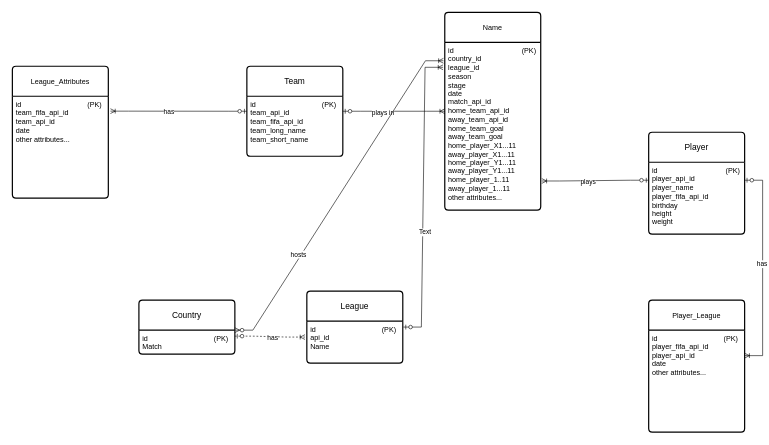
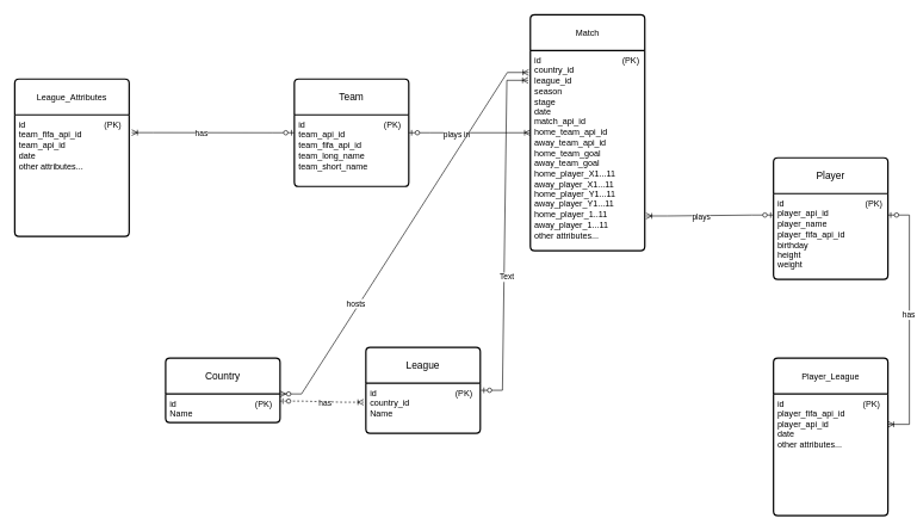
  <mxCell id="0" />
  <mxCell id="1" parent="0" />
  <mxCell id="2" value="Country" style="swimlane;childLayout=stackLayout;horizontal=1;startSize=50;horizontalStack=0;rounded=1;fontSize=14;fontStyle=0;strokeWidth=2;resizeParent=0;resizeLast=1;shadow=0;dashed=0;align=center;arcSize=4;whiteSpace=wrap;html=1;" vertex="1" parent="1"><mxGeometry x="231" y="500" width="160" height="90" as="geometry" /></mxCell>
- <mxCell id="3" value="id&amp;nbsp; &amp;nbsp; &amp;nbsp; &amp;nbsp; &amp;nbsp; &amp;nbsp; &amp;nbsp; &amp;nbsp; &amp;nbsp; &amp;nbsp; &amp;nbsp; &amp;nbsp; &amp;nbsp; &amp;nbsp; &amp;nbsp; &amp;nbsp; &amp;nbsp;(PK)&lt;div&gt;Match&lt;/div&gt;&lt;div&gt;&lt;br&gt;&lt;/div&gt;" style="align=left;strokeColor=none;fillColor=none;spacingLeft=4;fontSize=12;verticalAlign=top;resizable=0;rotatable=0;part=1;html=1;" vertex="1" parent="2"><mxGeometry y="50" width="160" height="40" as="geometry" /></mxCell>
+ <mxCell id="3" value="id&amp;nbsp; &amp;nbsp; &amp;nbsp; &amp;nbsp; &amp;nbsp; &amp;nbsp; &amp;nbsp; &amp;nbsp; &amp;nbsp; &amp;nbsp; &amp;nbsp; &amp;nbsp; &amp;nbsp; &amp;nbsp; &amp;nbsp; &amp;nbsp; &amp;nbsp;(PK)&lt;div&gt;Name&lt;/div&gt;&lt;div&gt;&lt;br&gt;&lt;/div&gt;" style="align=left;strokeColor=none;fillColor=none;spacingLeft=4;fontSize=12;verticalAlign=top;resizable=0;rotatable=0;part=1;html=1;" vertex="1" parent="2"><mxGeometry y="50" width="160" height="40" as="geometry" /></mxCell>
  <mxCell id="4" value="League" style="swimlane;childLayout=stackLayout;horizontal=1;startSize=50;horizontalStack=0;rounded=1;fontSize=14;fontStyle=0;strokeWidth=2;resizeParent=0;resizeLast=1;shadow=0;dashed=0;align=center;arcSize=4;whiteSpace=wrap;html=1;" vertex="1" parent="1"><mxGeometry x="511" y="485" width="160" height="120" as="geometry" /></mxCell>
- <mxCell id="5" value="id&amp;nbsp; &amp;nbsp; &amp;nbsp; &amp;nbsp; &amp;nbsp; &amp;nbsp; &amp;nbsp; &amp;nbsp; &amp;nbsp; &amp;nbsp; &amp;nbsp; &amp;nbsp; &amp;nbsp; &amp;nbsp; &amp;nbsp; &amp;nbsp; &amp;nbsp;(PK)&lt;div&gt;api_id&lt;br&gt;Name&lt;/div&gt;" style="align=left;strokeColor=none;fillColor=none;spacingLeft=4;fontSize=12;verticalAlign=top;resizable=0;rotatable=0;part=1;html=1;" vertex="1" parent="4"><mxGeometry y="50" width="160" height="70" as="geometry" /></mxCell>
+ <mxCell id="5" value="id&amp;nbsp; &amp;nbsp; &amp;nbsp; &amp;nbsp; &amp;nbsp; &amp;nbsp; &amp;nbsp; &amp;nbsp; &amp;nbsp; &amp;nbsp; &amp;nbsp; &amp;nbsp; &amp;nbsp; &amp;nbsp; &amp;nbsp; &amp;nbsp; &amp;nbsp;(PK)&lt;div&gt;country_id&lt;br&gt;Name&lt;/div&gt;" style="align=left;strokeColor=none;fillColor=none;spacingLeft=4;fontSize=12;verticalAlign=top;resizable=0;rotatable=0;part=1;html=1;" vertex="1" parent="4"><mxGeometry y="50" width="160" height="70" as="geometry" /></mxCell>
  <mxCell id="6" value="Team" style="swimlane;childLayout=stackLayout;horizontal=1;startSize=50;horizontalStack=0;rounded=1;fontSize=14;fontStyle=0;strokeWidth=2;resizeParent=0;resizeLast=1;shadow=0;dashed=0;align=center;arcSize=4;whiteSpace=wrap;html=1;" vertex="1" parent="1"><mxGeometry x="411" y="110" width="160" height="150" as="geometry" /></mxCell>
  <mxCell id="7" value="&lt;div&gt;&lt;span style=&quot;background-color: transparent; color: light-dark(rgb(0, 0, 0), rgb(255, 255, 255));&quot;&gt;id&lt;/span&gt;&lt;span style=&quot;background-color: transparent; color: light-dark(rgb(0, 0, 0), rgb(255, 255, 255));&quot;&gt;&amp;nbsp; &amp;nbsp; &amp;nbsp; &amp;nbsp; &amp;nbsp; &amp;nbsp; &amp;nbsp; &amp;nbsp; &amp;nbsp; &amp;nbsp; &amp;nbsp; &amp;nbsp; &amp;nbsp; &amp;nbsp; &amp;nbsp; &amp;nbsp; &amp;nbsp;(PK)&lt;/span&gt;&lt;/div&gt;&lt;div&gt;&lt;span style=&quot;background-color: transparent; color: light-dark(rgb(0, 0, 0), rgb(255, 255, 255));&quot;&gt;team_api_id&lt;/span&gt;&lt;/div&gt;&lt;div&gt;team_fifa_api_id&lt;/div&gt;&lt;div&gt;team_long_name&lt;/div&gt;&lt;div&gt;&lt;span style=&quot;background-color: transparent; color: light-dark(rgb(0, 0, 0), rgb(255, 255, 255));&quot;&gt;team_short_name&lt;/span&gt;&lt;/div&gt;" style="align=left;strokeColor=none;fillColor=none;spacingLeft=4;fontSize=12;verticalAlign=top;resizable=0;rotatable=0;part=1;html=1;" vertex="1" parent="6"><mxGeometry y="50" width="160" height="100" as="geometry" /></mxCell>
  <mxCell id="8" style="edgeStyle=orthogonalEdgeStyle;rounded=0;orthogonalLoop=1;jettySize=auto;html=1;exitX=0.5;exitY=1;exitDx=0;exitDy=0;" edge="1" parent="6" source="7" target="7"><mxGeometry relative="1" as="geometry" /></mxCell>
  <mxCell id="9" value="Player" style="swimlane;childLayout=stackLayout;horizontal=1;startSize=50;horizontalStack=0;rounded=1;fontSize=14;fontStyle=0;strokeWidth=2;resizeParent=0;resizeLast=1;shadow=0;dashed=0;align=center;arcSize=4;whiteSpace=wrap;html=1;" vertex="1" parent="1"><mxGeometry x="1081" y="220" width="160" height="170" as="geometry" /></mxCell>
  <mxCell id="10" value="" style="edgeStyle=entityRelationEdgeStyle;fontSize=12;html=1;endArrow=ERoneToMany;startArrow=ERzeroToOne;rounded=0;strokeColor=default;align=center;verticalAlign=middle;fontFamily=Helvetica;fontColor=default;labelBackgroundColor=default;exitX=1;exitY=0.5;exitDx=0;exitDy=0;entryX=1;entryY=0.25;entryDx=0;entryDy=0;" edge="1" parent="9" target="22"><mxGeometry width="100" height="100" relative="1" as="geometry"><mxPoint x="160" y="80" as="sourcePoint" /><mxPoint x="70" y="310" as="targetPoint" /><Array as="points"><mxPoint x="180" y="270" /><mxPoint x="180" y="270" /><mxPoint x="90" y="310" /></Array></mxGeometry></mxCell>
  <mxCell id="11" value="has" style="edgeLabel;html=1;align=center;verticalAlign=middle;resizable=0;points=[];fontFamily=Helvetica;fontSize=11;fontColor=default;labelBackgroundColor=default;" vertex="1" connectable="0" parent="10"><mxGeometry x="-0.041" y="-2" relative="1" as="geometry"><mxPoint as="offset" /></mxGeometry></mxCell>
  <mxCell id="12" value="&lt;div&gt;&lt;div&gt;&lt;span style=&quot;background-color: transparent; color: light-dark(rgb(0, 0, 0), rgb(255, 255, 255));&quot;&gt;id&amp;nbsp;&lt;/span&gt;&lt;span style=&quot;background-color: transparent; color: light-dark(rgb(0, 0, 0), rgb(255, 255, 255));&quot;&gt;&amp;nbsp; &amp;nbsp; &amp;nbsp; &amp;nbsp; &amp;nbsp; &amp;nbsp; &amp;nbsp; &amp;nbsp; &amp;nbsp; &amp;nbsp; &amp;nbsp; &amp;nbsp; &amp;nbsp; &amp;nbsp; &amp;nbsp; &amp;nbsp; &amp;nbsp;(PK)&lt;/span&gt;&lt;/div&gt;&lt;div&gt;player_api_id&lt;/div&gt;&lt;div&gt;player_name&lt;/div&gt;&lt;div&gt;player_fifa_api_id&lt;/div&gt;&lt;div&gt;birthday&lt;/div&gt;&lt;div&gt;height&lt;/div&gt;&lt;div&gt;weight&lt;/div&gt;&lt;/div&gt;" style="align=left;strokeColor=none;fillColor=none;spacingLeft=4;fontSize=12;verticalAlign=top;resizable=0;rotatable=0;part=1;html=1;" vertex="1" parent="9"><mxGeometry y="50" width="160" height="120" as="geometry" /></mxCell>
  <mxCell id="13" style="edgeStyle=orthogonalEdgeStyle;rounded=0;orthogonalLoop=1;jettySize=auto;html=1;exitX=0.5;exitY=1;exitDx=0;exitDy=0;" edge="1" parent="9" source="12" target="12"><mxGeometry relative="1" as="geometry" /></mxCell>
- <mxCell id="14" value="&lt;span style=&quot;font-size: 12px; text-align: left; text-wrap-mode: nowrap;&quot;&gt;Name&lt;/span&gt;" style="swimlane;childLayout=stackLayout;horizontal=1;startSize=50;horizontalStack=0;rounded=1;fontSize=14;fontStyle=0;strokeWidth=2;resizeParent=0;resizeLast=1;shadow=0;dashed=0;align=center;arcSize=4;whiteSpace=wrap;html=1;" vertex="1" parent="1"><mxGeometry x="741" y="20" width="160" height="330" as="geometry" /></mxCell>
+ <mxCell id="14" value="&lt;span style=&quot;font-size: 12px; text-align: left; text-wrap-mode: nowrap;&quot;&gt;Match&lt;/span&gt;" style="swimlane;childLayout=stackLayout;horizontal=1;startSize=50;horizontalStack=0;rounded=1;fontSize=14;fontStyle=0;strokeWidth=2;resizeParent=0;resizeLast=1;shadow=0;dashed=0;align=center;arcSize=4;whiteSpace=wrap;html=1;" vertex="1" parent="1"><mxGeometry x="741" y="20" width="160" height="330" as="geometry" /></mxCell>
  <mxCell id="15" value="&lt;div&gt;&lt;div&gt;&lt;div&gt;&lt;span style=&quot;background-color: transparent; color: light-dark(rgb(0, 0, 0), rgb(255, 255, 255));&quot;&gt;id&amp;nbsp;&lt;/span&gt;&lt;span style=&quot;background-color: transparent; color: light-dark(rgb(0, 0, 0), rgb(255, 255, 255));&quot;&gt;&amp;nbsp; &amp;nbsp; &amp;nbsp; &amp;nbsp; &amp;nbsp; &amp;nbsp; &amp;nbsp; &amp;nbsp; &amp;nbsp; &amp;nbsp; &amp;nbsp; &amp;nbsp; &amp;nbsp; &amp;nbsp; &amp;nbsp; &amp;nbsp; &amp;nbsp;(PK)&lt;/span&gt;&lt;/div&gt;&lt;div&gt;country_id&lt;/div&gt;&lt;div&gt;league_id&lt;/div&gt;&lt;div&gt;season&lt;/div&gt;&lt;div&gt;stage&lt;/div&gt;&lt;div&gt;date&lt;/div&gt;&lt;div&gt;match_api_id&lt;/div&gt;&lt;div&gt;home_team_api_id&lt;/div&gt;&lt;div&gt;away_team_api_id&lt;/div&gt;&lt;div&gt;home_team_goal&lt;/div&gt;&lt;div&gt;away_team_goal&lt;/div&gt;&lt;div&gt;home_player_X1...11&lt;/div&gt;&lt;div&gt;away_player_X1...11&lt;/div&gt;&lt;div&gt;home_player_Y1...11&lt;/div&gt;&lt;div&gt;away_player_Y1...11&lt;br&gt;home_player_1..11&lt;/div&gt;&lt;div&gt;away_player_1...11&lt;/div&gt;&lt;div&gt;other attributes...&lt;/div&gt;&lt;/div&gt;&lt;/div&gt;" style="align=left;strokeColor=none;fillColor=none;spacingLeft=4;fontSize=12;verticalAlign=top;resizable=0;rotatable=0;part=1;html=1;" vertex="1" parent="14"><mxGeometry y="50" width="160" height="280" as="geometry" /></mxCell>
  <mxCell id="16" style="edgeStyle=orthogonalEdgeStyle;rounded=0;orthogonalLoop=1;jettySize=auto;html=1;exitX=0.5;exitY=1;exitDx=0;exitDy=0;" edge="1" parent="14" source="15" target="15"><mxGeometry relative="1" as="geometry" /></mxCell>
  <mxCell id="17" value="&lt;span style=&quot;font-size: 12px; text-align: left; text-wrap-mode: nowrap;&quot;&gt;League_Attributes&lt;/span&gt;" style="swimlane;childLayout=stackLayout;horizontal=1;startSize=50;horizontalStack=0;rounded=1;fontSize=14;fontStyle=0;strokeWidth=2;resizeParent=0;resizeLast=1;shadow=0;dashed=0;align=center;arcSize=4;whiteSpace=wrap;html=1;" vertex="1" parent="1"><mxGeometry x="20" y="110" width="160" height="220" as="geometry" /></mxCell>
  <mxCell id="18" value="&lt;div&gt;&lt;div&gt;&lt;div&gt;&lt;div&gt;&lt;span style=&quot;background-color: transparent; color: light-dark(rgb(0, 0, 0), rgb(255, 255, 255));&quot;&gt;id&lt;/span&gt;&lt;span style=&quot;background-color: transparent; color: light-dark(rgb(0, 0, 0), rgb(255, 255, 255));&quot;&gt;&amp;nbsp; &amp;nbsp; &amp;nbsp; &amp;nbsp; &amp;nbsp; &amp;nbsp; &amp;nbsp; &amp;nbsp; &amp;nbsp; &amp;nbsp; &amp;nbsp; &amp;nbsp; &amp;nbsp; &amp;nbsp; &amp;nbsp; &amp;nbsp; &amp;nbsp;(PK)&lt;/span&gt;&lt;/div&gt;&lt;div&gt;team_fifa_api_id&lt;/div&gt;&lt;div&gt;team_api_id&lt;/div&gt;&lt;div&gt;date&lt;/div&gt;&lt;div&gt;other attributes...&lt;/div&gt;&lt;/div&gt;&lt;/div&gt;&lt;/div&gt;" style="align=left;strokeColor=none;fillColor=none;spacingLeft=4;fontSize=12;verticalAlign=top;resizable=0;rotatable=0;part=1;html=1;" vertex="1" parent="17"><mxGeometry y="50" width="160" height="170" as="geometry" /></mxCell>
  <mxCell id="19" style="edgeStyle=orthogonalEdgeStyle;rounded=0;orthogonalLoop=1;jettySize=auto;html=1;exitX=0.5;exitY=1;exitDx=0;exitDy=0;" edge="1" parent="17" source="18" target="18"><mxGeometry relative="1" as="geometry" /></mxCell>
  <mxCell id="20" style="edgeStyle=orthogonalEdgeStyle;rounded=0;orthogonalLoop=1;jettySize=auto;html=1;exitX=0.5;exitY=1;exitDx=0;exitDy=0;" edge="1" parent="17" source="18" target="18"><mxGeometry relative="1" as="geometry" /></mxCell>
  <mxCell id="21" value="&lt;span style=&quot;font-size: 12px; text-align: left; text-wrap-mode: nowrap;&quot;&gt;Player_League&lt;/span&gt;" style="swimlane;childLayout=stackLayout;horizontal=1;startSize=50;horizontalStack=0;rounded=1;fontSize=14;fontStyle=0;strokeWidth=2;resizeParent=0;resizeLast=1;shadow=0;dashed=0;align=center;arcSize=4;whiteSpace=wrap;html=1;" vertex="1" parent="1"><mxGeometry x="1081" y="500" width="160" height="220" as="geometry" /></mxCell>
  <mxCell id="22" value="&lt;div&gt;&lt;div&gt;&lt;div&gt;&lt;div&gt;&lt;div&gt;&lt;span style=&quot;background-color: transparent; color: light-dark(rgb(0, 0, 0), rgb(255, 255, 255));&quot;&gt;id&lt;/span&gt;&lt;span style=&quot;background-color: transparent; color: light-dark(rgb(0, 0, 0), rgb(255, 255, 255));&quot;&gt;&amp;nbsp; &amp;nbsp; &amp;nbsp; &amp;nbsp; &amp;nbsp; &amp;nbsp; &amp;nbsp; &amp;nbsp; &amp;nbsp; &amp;nbsp; &amp;nbsp; &amp;nbsp; &amp;nbsp; &amp;nbsp; &amp;nbsp; &amp;nbsp; &amp;nbsp;(PK)&lt;/span&gt;&lt;/div&gt;&lt;div&gt;player_fifa_api_id&lt;/div&gt;&lt;div&gt;player_api_id&lt;/div&gt;&lt;div&gt;date&lt;/div&gt;&lt;div&gt;other attributes...&lt;/div&gt;&lt;/div&gt;&lt;/div&gt;&lt;/div&gt;&lt;/div&gt;" style="align=left;strokeColor=none;fillColor=none;spacingLeft=4;fontSize=12;verticalAlign=top;resizable=0;rotatable=0;part=1;html=1;" vertex="1" parent="21"><mxGeometry y="50" width="160" height="170" as="geometry" /></mxCell>
  <mxCell id="23" style="edgeStyle=orthogonalEdgeStyle;rounded=0;orthogonalLoop=1;jettySize=auto;html=1;exitX=0.5;exitY=1;exitDx=0;exitDy=0;" edge="1" parent="21" source="22" target="22"><mxGeometry relative="1" as="geometry" /></mxCell>
  <mxCell id="24" style="edgeStyle=orthogonalEdgeStyle;rounded=0;orthogonalLoop=1;jettySize=auto;html=1;exitX=0.5;exitY=1;exitDx=0;exitDy=0;" edge="1" parent="21" source="22" target="22"><mxGeometry relative="1" as="geometry" /></mxCell>
  <mxCell id="25" value="" style="edgeStyle=entityRelationEdgeStyle;fontSize=12;html=1;endArrow=ERoneToMany;startArrow=ERzeroToOne;rounded=0;strokeColor=default;align=center;verticalAlign=middle;fontFamily=Helvetica;fontColor=default;labelBackgroundColor=default;exitX=0;exitY=0.25;exitDx=0;exitDy=0;entryX=1.011;entryY=0.826;entryDx=0;entryDy=0;entryPerimeter=0;" edge="1" parent="1" source="12" target="15"><mxGeometry width="100" height="100" relative="1" as="geometry"><mxPoint x="941" y="355" as="sourcePoint" /><mxPoint x="1041" y="255" as="targetPoint" /></mxGeometry></mxCell>
  <mxCell id="26" value="plays" style="edgeLabel;html=1;align=center;verticalAlign=middle;resizable=0;points=[];fontFamily=Helvetica;fontSize=11;fontColor=default;labelBackgroundColor=default;" vertex="1" connectable="0" parent="25"><mxGeometry x="0.142" y="2" relative="1" as="geometry"><mxPoint as="offset" /></mxGeometry></mxCell>
  <mxCell id="27" value="" style="edgeStyle=entityRelationEdgeStyle;fontSize=12;html=1;endArrow=ERoneToMany;startArrow=ERzeroToOne;rounded=0;strokeColor=default;align=center;verticalAlign=middle;fontFamily=Helvetica;fontColor=default;labelBackgroundColor=default;entryX=0;entryY=0.5;entryDx=0;entryDy=0;exitX=1;exitY=0.25;exitDx=0;exitDy=0;" edge="1" parent="1" source="7" target="14"><mxGeometry width="100" height="100" relative="1" as="geometry"><mxPoint x="571" y="180" as="sourcePoint" /><mxPoint x="691" y="160" as="targetPoint" /></mxGeometry></mxCell>
  <mxCell id="28" value="plays in" style="edgeLabel;html=1;align=center;verticalAlign=middle;resizable=0;points=[];fontFamily=Helvetica;fontSize=11;fontColor=default;labelBackgroundColor=default;" vertex="1" connectable="0" parent="27"><mxGeometry x="-0.229" y="-1" relative="1" as="geometry"><mxPoint as="offset" /></mxGeometry></mxCell>
  <mxCell id="29" value="" style="edgeStyle=entityRelationEdgeStyle;fontSize=12;html=1;endArrow=ERoneToMany;startArrow=ERzeroToOne;rounded=0;strokeColor=default;align=center;verticalAlign=middle;fontFamily=Helvetica;fontColor=default;labelBackgroundColor=default;exitX=0;exitY=0.25;exitDx=0;exitDy=0;entryX=1.022;entryY=0.146;entryDx=0;entryDy=0;entryPerimeter=0;" edge="1" parent="1" source="7" target="18"><mxGeometry width="100" height="100" relative="1" as="geometry"><mxPoint x="381" y="380" as="sourcePoint" /><mxPoint x="481" y="280" as="targetPoint" /></mxGeometry></mxCell>
  <mxCell id="30" value="has" style="edgeLabel;html=1;align=center;verticalAlign=middle;resizable=0;points=[];fontFamily=Helvetica;fontSize=11;fontColor=default;labelBackgroundColor=default;" vertex="1" connectable="0" parent="29"><mxGeometry x="0.147" y="1" relative="1" as="geometry"><mxPoint as="offset" /></mxGeometry></mxCell>
  <mxCell id="31" value="" style="edgeStyle=entityRelationEdgeStyle;fontSize=12;html=1;endArrow=ERoneToMany;startArrow=ERzeroToOne;rounded=0;strokeColor=default;align=center;verticalAlign=middle;fontFamily=Helvetica;fontColor=default;labelBackgroundColor=default;exitX=1;exitY=0.25;exitDx=0;exitDy=0;entryX=-0.019;entryY=0.379;entryDx=0;entryDy=0;entryPerimeter=0;dashed=1;" edge="1" parent="1" source="3" target="5"><mxGeometry width="100" height="100" relative="1" as="geometry"><mxPoint x="61" y="550" as="sourcePoint" /><mxPoint x="161" y="450" as="targetPoint" /></mxGeometry></mxCell>
  <mxCell id="32" value="has" style="edgeLabel;html=1;align=center;verticalAlign=middle;resizable=0;points=[];fontFamily=Helvetica;fontSize=11;fontColor=default;labelBackgroundColor=default;" vertex="1" connectable="0" parent="31"><mxGeometry x="0.077" y="-2" relative="1" as="geometry"><mxPoint as="offset" /></mxGeometry></mxCell>
  <mxCell id="33" value="" style="edgeStyle=entityRelationEdgeStyle;fontSize=12;html=1;endArrow=ERoneToMany;startArrow=ERzeroToOne;rounded=0;strokeColor=default;align=center;verticalAlign=middle;fontFamily=Helvetica;fontColor=default;labelBackgroundColor=default;exitX=1.006;exitY=0.141;exitDx=0;exitDy=0;exitPerimeter=0;entryX=-0.018;entryY=0.149;entryDx=0;entryDy=0;entryPerimeter=0;" edge="1" parent="1" source="5" target="15"><mxGeometry width="100" height="100" relative="1" as="geometry"><mxPoint x="381" y="380" as="sourcePoint" /><mxPoint x="481" y="280" as="targetPoint" /></mxGeometry></mxCell>
  <mxCell id="34" value="Text" style="edgeLabel;html=1;align=center;verticalAlign=middle;resizable=0;points=[];fontFamily=Helvetica;fontSize=11;fontColor=default;labelBackgroundColor=default;" vertex="1" connectable="0" parent="33"><mxGeometry x="-0.238" y="-3" relative="1" as="geometry"><mxPoint as="offset" /></mxGeometry></mxCell>
  <mxCell id="35" value="" style="edgeStyle=entityRelationEdgeStyle;fontSize=12;html=1;endArrow=ERoneToMany;startArrow=ERzeroToMany;rounded=0;strokeColor=default;align=center;verticalAlign=middle;fontFamily=Helvetica;fontColor=default;labelBackgroundColor=default;exitX=1;exitY=0;exitDx=0;exitDy=0;entryX=-0.014;entryY=0.11;entryDx=0;entryDy=0;entryPerimeter=0;" edge="1" parent="1" source="3" target="15"><mxGeometry width="100" height="100" relative="1" as="geometry"><mxPoint x="341" y="370" as="sourcePoint" /><mxPoint x="441" y="270" as="targetPoint" /></mxGeometry></mxCell>
  <mxCell id="36" value="hosts" style="edgeLabel;html=1;align=center;verticalAlign=middle;resizable=0;points=[];fontFamily=Helvetica;fontSize=11;fontColor=default;labelBackgroundColor=default;" vertex="1" connectable="0" parent="35"><mxGeometry x="-0.405" y="4" relative="1" as="geometry"><mxPoint y="-1" as="offset" /></mxGeometry></mxCell>
